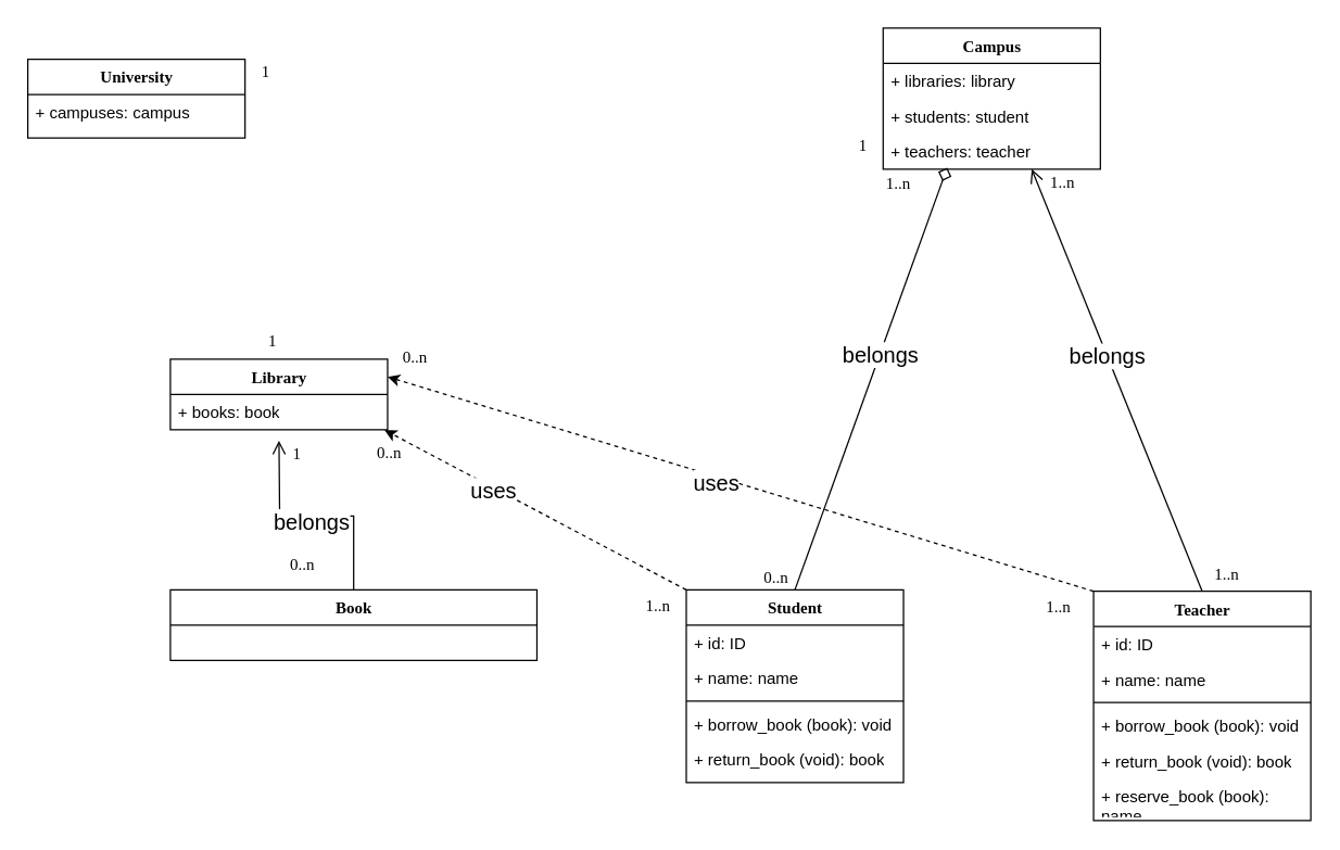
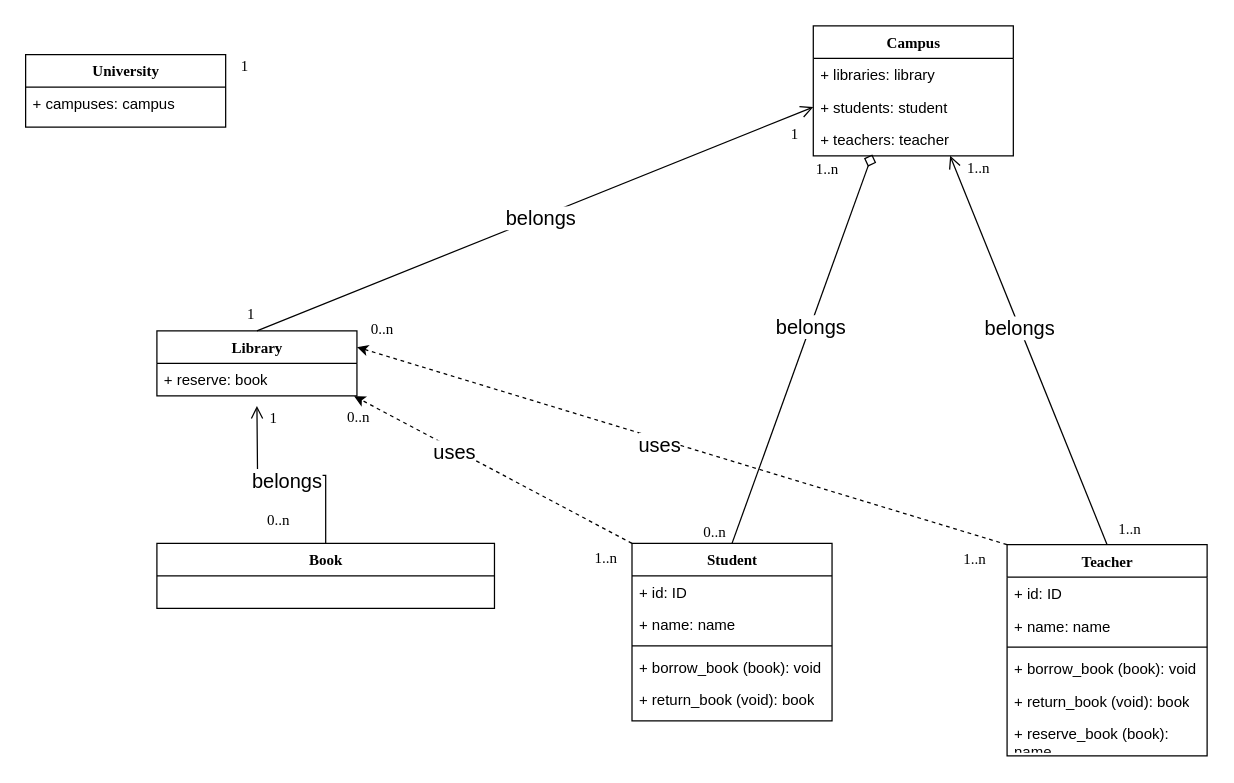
  <mxCell id="0" />
  <mxCell id="1" parent="0" />
  <mxCell id="2" value="University" style="swimlane;html=1;fontStyle=1;align=center;verticalAlign=top;childLayout=stackLayout;horizontal=1;startSize=26;horizontalStack=0;resizeParent=1;resizeLast=0;collapsible=1;marginBottom=0;swimlaneFillColor=#ffffff;rounded=0;shadow=0;comic=0;labelBackgroundColor=none;strokeWidth=1;fillColor=none;fontFamily=Verdana;fontSize=12" parent="1" vertex="1"><mxGeometry x="20" y="43" width="160" height="58" as="geometry" /></mxCell>
  <mxCell id="3" value="+ campuses: campus" style="text;html=1;strokeColor=none;fillColor=none;align=left;verticalAlign=top;spacingLeft=4;spacingRight=4;whiteSpace=wrap;overflow=hidden;rotatable=0;points=[[0,0.5],[1,0.5]];portConstraint=eastwest;" parent="2" vertex="1"><mxGeometry y="26" width="160" height="26" as="geometry" /></mxCell>
  <mxCell id="4" value="Campus" style="swimlane;html=1;fontStyle=1;align=center;verticalAlign=top;childLayout=stackLayout;horizontal=1;startSize=26;horizontalStack=0;resizeParent=1;resizeLast=0;collapsible=1;marginBottom=0;swimlaneFillColor=#ffffff;rounded=0;shadow=0;comic=0;labelBackgroundColor=none;strokeWidth=1;fillColor=none;fontFamily=Verdana;fontSize=12" parent="1" vertex="1"><mxGeometry x="650" y="20" width="160" height="104" as="geometry" /></mxCell>
  <mxCell id="5" value="+ libraries: library" style="text;html=1;strokeColor=none;fillColor=none;align=left;verticalAlign=top;spacingLeft=4;spacingRight=4;whiteSpace=wrap;overflow=hidden;rotatable=0;points=[[0,0.5],[1,0.5]];portConstraint=eastwest;" parent="4" vertex="1"><mxGeometry y="26" width="160" height="26" as="geometry" /></mxCell>
  <mxCell id="6" value="+ students: student" style="text;html=1;strokeColor=none;fillColor=none;align=left;verticalAlign=top;spacingLeft=4;spacingRight=4;whiteSpace=wrap;overflow=hidden;rotatable=0;points=[[0,0.5],[1,0.5]];portConstraint=eastwest;" parent="4" vertex="1"><mxGeometry y="52" width="160" height="26" as="geometry" /></mxCell>
  <mxCell id="7" value="+ teachers: teacher" style="text;html=1;strokeColor=none;fillColor=none;align=left;verticalAlign=top;spacingLeft=4;spacingRight=4;whiteSpace=wrap;overflow=hidden;rotatable=0;points=[[0,0.5],[1,0.5]];portConstraint=eastwest;" vertex="1" parent="4"><mxGeometry y="78" width="160" height="26" as="geometry" /></mxCell>
  <mxCell id="8" value="Student" style="swimlane;html=1;fontStyle=1;align=center;verticalAlign=top;childLayout=stackLayout;horizontal=1;startSize=26;horizontalStack=0;resizeParent=1;resizeLast=0;collapsible=1;marginBottom=0;swimlaneFillColor=#ffffff;rounded=0;shadow=0;comic=0;labelBackgroundColor=none;strokeWidth=1;fillColor=none;fontFamily=Verdana;fontSize=12" parent="1" vertex="1"><mxGeometry x="505" y="434" width="160" height="142" as="geometry" /></mxCell>
  <mxCell id="9" value="+ id: ID" style="text;html=1;strokeColor=none;fillColor=none;align=left;verticalAlign=top;spacingLeft=4;spacingRight=4;whiteSpace=wrap;overflow=hidden;rotatable=0;points=[[0,0.5],[1,0.5]];portConstraint=eastwest;" parent="8" vertex="1"><mxGeometry y="26" width="160" height="26" as="geometry" /></mxCell>
  <mxCell id="10" value="+ name: name" style="text;html=1;strokeColor=none;fillColor=none;align=left;verticalAlign=top;spacingLeft=4;spacingRight=4;whiteSpace=wrap;overflow=hidden;rotatable=0;points=[[0,0.5],[1,0.5]];portConstraint=eastwest;" parent="8" vertex="1"><mxGeometry y="52" width="160" height="26" as="geometry" /></mxCell>
  <mxCell id="11" value="" style="line;html=1;strokeWidth=1;fillColor=none;align=left;verticalAlign=middle;spacingTop=-1;spacingLeft=3;spacingRight=3;rotatable=0;labelPosition=right;points=[];portConstraint=eastwest;" parent="8" vertex="1"><mxGeometry y="78" width="160" height="8" as="geometry" /></mxCell>
  <mxCell id="12" value="+ borrow_book (book): void" style="text;html=1;strokeColor=none;fillColor=none;align=left;verticalAlign=top;spacingLeft=4;spacingRight=4;whiteSpace=wrap;overflow=hidden;rotatable=0;points=[[0,0.5],[1,0.5]];portConstraint=eastwest;" parent="8" vertex="1"><mxGeometry y="86" width="160" height="26" as="geometry" /></mxCell>
  <mxCell id="13" value="+ return_book (void): book" style="text;html=1;strokeColor=none;fillColor=none;align=left;verticalAlign=top;spacingLeft=4;spacingRight=4;whiteSpace=wrap;overflow=hidden;rotatable=0;points=[[0,0.5],[1,0.5]];portConstraint=eastwest;" parent="8" vertex="1"><mxGeometry y="112" width="160" height="26" as="geometry" /></mxCell>
  <mxCell id="14" style="rounded=0;orthogonalLoop=1;jettySize=auto;html=1;exitX=0;exitY=0;exitDx=0;exitDy=0;entryX=1;entryY=0.25;entryDx=0;entryDy=0;dashed=1;" edge="1" parent="1" source="16" target="25"><mxGeometry relative="1" as="geometry" /></mxCell>
  <mxCell id="15" value="&lt;font style=&quot;font-size: 16px;&quot;&gt;uses&lt;/font&gt;" style="edgeLabel;html=1;align=center;verticalAlign=middle;resizable=0;points=[];" vertex="1" connectable="0" parent="14"><mxGeometry x="0.068" y="4" relative="1" as="geometry"><mxPoint as="offset" /></mxGeometry></mxCell>
  <mxCell id="16" value="Teacher" style="swimlane;html=1;fontStyle=1;align=center;verticalAlign=top;childLayout=stackLayout;horizontal=1;startSize=26;horizontalStack=0;resizeParent=1;resizeLast=0;collapsible=1;marginBottom=0;swimlaneFillColor=#ffffff;rounded=0;shadow=0;comic=0;labelBackgroundColor=none;strokeWidth=1;fillColor=none;fontFamily=Verdana;fontSize=12" parent="1" vertex="1"><mxGeometry x="805" y="435" width="160" height="169" as="geometry" /></mxCell>
  <mxCell id="17" value="+ id: ID" style="text;html=1;strokeColor=none;fillColor=none;align=left;verticalAlign=top;spacingLeft=4;spacingRight=4;whiteSpace=wrap;overflow=hidden;rotatable=0;points=[[0,0.5],[1,0.5]];portConstraint=eastwest;" parent="16" vertex="1"><mxGeometry y="26" width="160" height="26" as="geometry" /></mxCell>
  <mxCell id="18" value="+ name: name" style="text;html=1;strokeColor=none;fillColor=none;align=left;verticalAlign=top;spacingLeft=4;spacingRight=4;whiteSpace=wrap;overflow=hidden;rotatable=0;points=[[0,0.5],[1,0.5]];portConstraint=eastwest;" parent="16" vertex="1"><mxGeometry y="52" width="160" height="26" as="geometry" /></mxCell>
  <mxCell id="19" value="" style="line;html=1;strokeWidth=1;fillColor=none;align=left;verticalAlign=middle;spacingTop=-1;spacingLeft=3;spacingRight=3;rotatable=0;labelPosition=right;points=[];portConstraint=eastwest;" parent="16" vertex="1"><mxGeometry y="78" width="160" height="8" as="geometry" /></mxCell>
  <mxCell id="20" value="+ borrow_book (book): void" style="text;html=1;strokeColor=none;fillColor=none;align=left;verticalAlign=top;spacingLeft=4;spacingRight=4;whiteSpace=wrap;overflow=hidden;rotatable=0;points=[[0,0.5],[1,0.5]];portConstraint=eastwest;" parent="16" vertex="1"><mxGeometry y="86" width="160" height="26" as="geometry" /></mxCell>
  <mxCell id="21" value="+ return_book (void): book" style="text;html=1;strokeColor=none;fillColor=none;align=left;verticalAlign=top;spacingLeft=4;spacingRight=4;whiteSpace=wrap;overflow=hidden;rotatable=0;points=[[0,0.5],[1,0.5]];portConstraint=eastwest;" parent="16" vertex="1"><mxGeometry y="112" width="160" height="26" as="geometry" /></mxCell>
  <mxCell id="22" value="+ reserve_book (book): name" style="text;html=1;strokeColor=none;fillColor=none;align=left;verticalAlign=top;spacingLeft=4;spacingRight=4;whiteSpace=wrap;overflow=hidden;rotatable=0;points=[[0,0.5],[1,0.5]];portConstraint=eastwest;" vertex="1" parent="16"><mxGeometry y="138" width="160" height="26" as="geometry" /></mxCell>
+ <mxCell id="23" style="rounded=0;orthogonalLoop=1;jettySize=auto;html=1;exitX=0.5;exitY=0;exitDx=0;exitDy=0;entryX=0;entryY=0.5;entryDx=0;entryDy=0;endArrow=open;endFill=0;endSize=8;startSize=16;" edge="1" parent="1" source="25" target="6"><mxGeometry relative="1" as="geometry" /></mxCell>
+ <mxCell id="24" value="&lt;font style=&quot;font-size: 16px;&quot;&gt;belongs&lt;/font&gt;" style="edgeLabel;html=1;align=center;verticalAlign=middle;resizable=0;points=[];" vertex="1" connectable="0" parent="23"><mxGeometry x="0.018" y="-1" relative="1" as="geometry"><mxPoint as="offset" /></mxGeometry></mxCell>
  <mxCell id="25" value="Library" style="swimlane;html=1;fontStyle=1;align=center;verticalAlign=top;childLayout=stackLayout;horizontal=1;startSize=26;horizontalStack=0;resizeParent=1;resizeLast=0;collapsible=1;marginBottom=0;swimlaneFillColor=#ffffff;rounded=0;shadow=0;comic=0;labelBackgroundColor=none;strokeWidth=1;fillColor=none;fontFamily=Verdana;fontSize=12" parent="1" vertex="1"><mxGeometry x="125" y="264" width="160" height="52" as="geometry" /></mxCell>
- <mxCell id="26" value="+ books: book" style="text;html=1;strokeColor=none;fillColor=none;align=left;verticalAlign=top;spacingLeft=4;spacingRight=4;whiteSpace=wrap;overflow=hidden;rotatable=0;points=[[0,0.5],[1,0.5]];portConstraint=eastwest;" parent="25" vertex="1"><mxGeometry y="26" width="160" height="26" as="geometry" /></mxCell>
+ <mxCell id="26" value="+ reserve: book" style="text;html=1;strokeColor=none;fillColor=none;align=left;verticalAlign=top;spacingLeft=4;spacingRight=4;whiteSpace=wrap;overflow=hidden;rotatable=0;points=[[0,0.5],[1,0.5]];portConstraint=eastwest;" parent="25" vertex="1"><mxGeometry y="26" width="160" height="26" as="geometry" /></mxCell>
  <mxCell id="27" value="1" style="text;html=1;resizable=0;points=[];align=center;verticalAlign=middle;labelBackgroundColor=#ffffff;fontSize=12;fontFamily=Verdana" vertex="1" connectable="0" parent="1"><mxGeometry x="635" y="67" as="geometry"><mxPoint x="-441" y="-15" as="offset" /></mxGeometry></mxCell>
  <mxCell id="28" style="edgeStyle=orthogonalEdgeStyle;rounded=0;orthogonalLoop=1;jettySize=auto;html=1;exitX=0.5;exitY=0;exitDx=0;exitDy=0;endArrow=open;endFill=0;endSize=8;startSize=16;" edge="1" parent="1" source="30"><mxGeometry relative="1" as="geometry"><mxPoint x="205" y="324" as="targetPoint" /></mxGeometry></mxCell>
  <mxCell id="29" value="&lt;font style=&quot;font-size: 16px;&quot;&gt;belongs&lt;/font&gt;" style="edgeLabel;html=1;align=center;verticalAlign=middle;resizable=0;points=[];" vertex="1" connectable="0" parent="28"><mxGeometry x="0.046" y="4" relative="1" as="geometry"><mxPoint as="offset" /></mxGeometry></mxCell>
  <mxCell id="30" value="Book" style="swimlane;html=1;fontStyle=1;align=center;verticalAlign=top;childLayout=stackLayout;horizontal=1;startSize=26;horizontalStack=0;resizeParent=1;resizeLast=0;collapsible=1;marginBottom=0;swimlaneFillColor=#ffffff;rounded=0;shadow=0;comic=0;labelBackgroundColor=none;strokeWidth=1;fillColor=none;fontFamily=Verdana;fontSize=12" vertex="1" parent="1"><mxGeometry x="125" y="434" width="270" height="52" as="geometry" /></mxCell>
  <mxCell id="31" value="1" style="text;html=1;resizable=0;points=[];align=center;verticalAlign=middle;labelBackgroundColor=#ffffff;fontSize=12;fontFamily=Verdana" vertex="1" connectable="0" parent="1"><mxGeometry x="635.004" y="72" as="geometry"><mxPoint x="-436" y="178" as="offset" /></mxGeometry></mxCell>
  <mxCell id="32" value="1" style="text;html=1;resizable=0;points=[];align=center;verticalAlign=middle;labelBackgroundColor=#ffffff;fontSize=12;fontFamily=Verdana" vertex="1" connectable="0" parent="1"><mxGeometry x="650.004" y="54" as="geometry"><mxPoint x="-16" y="52" as="offset" /></mxGeometry></mxCell>
  <mxCell id="33" value="0..n" style="text;html=1;resizable=0;points=[];align=center;verticalAlign=middle;labelBackgroundColor=#ffffff;fontSize=12;fontFamily=Verdana" vertex="1" connectable="0" parent="1"><mxGeometry x="665.004" y="87" as="geometry"><mxPoint x="-444" y="328" as="offset" /></mxGeometry></mxCell>
  <mxCell id="34" value="1" style="text;html=1;resizable=0;points=[];align=center;verticalAlign=middle;labelBackgroundColor=#ffffff;fontSize=12;fontFamily=Verdana" vertex="1" connectable="0" parent="1"><mxGeometry x="225.004" y="334" as="geometry"><mxPoint x="-8" y="-1" as="offset" /></mxGeometry></mxCell>
  <mxCell id="35" style="rounded=0;orthogonalLoop=1;jettySize=auto;html=1;exitX=0.5;exitY=0;exitDx=0;exitDy=0;entryX=0.295;entryY=0.957;entryDx=0;entryDy=0;entryPerimeter=0;endArrow=diamond;endFill=0;endSize=8;startSize=16;" edge="1" parent="1" source="8" target="7"><mxGeometry relative="1" as="geometry" /></mxCell>
  <mxCell id="36" value="&lt;font style=&quot;font-size: 16px;&quot;&gt;belongs&lt;/font&gt;" style="edgeLabel;html=1;align=center;verticalAlign=middle;resizable=0;points=[];" vertex="1" connectable="0" parent="35"><mxGeometry x="0.114" relative="1" as="geometry"><mxPoint as="offset" /></mxGeometry></mxCell>
  <mxCell id="37" style="rounded=0;orthogonalLoop=1;jettySize=auto;html=1;exitX=0.5;exitY=0;exitDx=0;exitDy=0;entryX=0.684;entryY=1;entryDx=0;entryDy=0;entryPerimeter=0;endSize=8;startSize=16;endArrow=open;endFill=0;" edge="1" parent="1" source="16" target="7"><mxGeometry relative="1" as="geometry" /></mxCell>
  <mxCell id="38" value="&lt;font style=&quot;font-size: 16px;&quot;&gt;belongs&lt;/font&gt;" style="edgeLabel;html=1;align=center;verticalAlign=middle;resizable=0;points=[];" vertex="1" connectable="0" parent="37"><mxGeometry x="0.114" y="1" relative="1" as="geometry"><mxPoint as="offset" /></mxGeometry></mxCell>
  <mxCell id="39" style="rounded=0;orthogonalLoop=1;jettySize=auto;html=1;exitX=0;exitY=0;exitDx=0;exitDy=0;entryX=0.986;entryY=1.009;entryDx=0;entryDy=0;entryPerimeter=0;dashed=1;" edge="1" parent="1" source="8" target="26"><mxGeometry relative="1" as="geometry" /></mxCell>
  <mxCell id="40" value="&lt;font style=&quot;font-size: 16px;&quot;&gt;uses&lt;/font&gt;" style="edgeLabel;html=1;align=center;verticalAlign=middle;resizable=0;points=[];" vertex="1" connectable="0" parent="39"><mxGeometry x="0.27" y="2" relative="1" as="geometry"><mxPoint as="offset" /></mxGeometry></mxCell>
  <mxCell id="41" value="1..n" style="text;html=1;resizable=0;points=[];align=center;verticalAlign=middle;labelBackgroundColor=#ffffff;fontSize=12;fontFamily=Verdana" vertex="1" connectable="0" parent="1"><mxGeometry x="634.444" y="67" as="geometry"><mxPoint x="26" y="67" as="offset" /></mxGeometry></mxCell>
  <mxCell id="42" value="1..n" style="text;html=1;resizable=0;points=[];align=center;verticalAlign=middle;labelBackgroundColor=#ffffff;fontSize=12;fontFamily=Verdana" vertex="1" connectable="0" parent="1"><mxGeometry x="644.444" y="77" as="geometry"><mxPoint x="137" y="56" as="offset" /></mxGeometry></mxCell>
  <mxCell id="43" value="0..n" style="text;html=1;resizable=0;points=[];align=center;verticalAlign=middle;labelBackgroundColor=#ffffff;fontSize=12;fontFamily=Verdana" vertex="1" connectable="0" parent="1"><mxGeometry x="654.444" y="87" as="geometry"><mxPoint x="-84" y="337" as="offset" /></mxGeometry></mxCell>
  <mxCell id="44" value="1..n" style="text;html=1;resizable=0;points=[];align=center;verticalAlign=middle;labelBackgroundColor=#ffffff;fontSize=12;fontFamily=Verdana" vertex="1" connectable="0" parent="1"><mxGeometry x="675.004" y="94" as="geometry"><mxPoint x="227" y="328" as="offset" /></mxGeometry></mxCell>
  <mxCell id="45" value="1..n" style="text;html=1;resizable=0;points=[];align=center;verticalAlign=middle;labelBackgroundColor=#ffffff;fontSize=12;fontFamily=Verdana" vertex="1" connectable="0" parent="1"><mxGeometry x="674.444" y="107" as="geometry"><mxPoint x="104" y="339" as="offset" /></mxGeometry></mxCell>
  <mxCell id="46" value="1..n" style="text;html=1;resizable=0;points=[];align=center;verticalAlign=middle;labelBackgroundColor=#ffffff;fontSize=12;fontFamily=Verdana" vertex="1" connectable="0" parent="1"><mxGeometry x="684.444" y="117" as="geometry"><mxPoint x="-201" y="328" as="offset" /></mxGeometry></mxCell>
  <mxCell id="47" value="0..n" style="text;html=1;resizable=0;points=[];align=center;verticalAlign=middle;labelBackgroundColor=#ffffff;fontSize=12;fontFamily=Verdana" vertex="1" connectable="0" parent="1"><mxGeometry x="694.444" y="127" as="geometry"><mxPoint x="-390" y="135" as="offset" /></mxGeometry></mxCell>
  <mxCell id="48" value="0..n" style="text;html=1;resizable=0;points=[];align=center;verticalAlign=middle;labelBackgroundColor=#ffffff;fontSize=12;fontFamily=Verdana" vertex="1" connectable="0" parent="1"><mxGeometry x="704.444" y="137" as="geometry"><mxPoint x="-419" y="195" as="offset" /></mxGeometry></mxCell>
